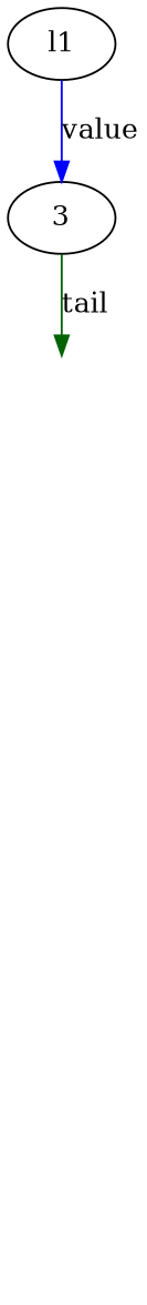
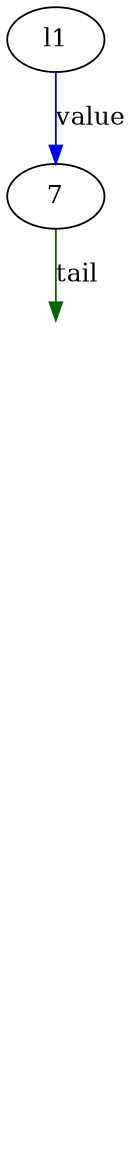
  digraph {
    node [style=invis]
    edge [style=invis]
    l1 [style=""]
-   n2 [label=3 style=""]
+   n2 [label=7 style=""]
    l2
    n4 [label=2]
    l3
    n6 [label=1]
    l4
    nil
    l1 -> n2 [label=value color=blue style=""]
    n2 -> l2 [label=tail color=darkgreen style=""]
    l2 -> n4 [label=value]
    n4 -> l3 [label=tail]
    l3 -> n6 [label=value]
    n6 -> l4 [label=tail]
    l4 -> nil [label=value]
  }
